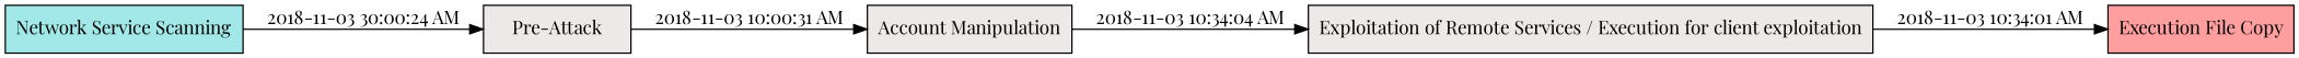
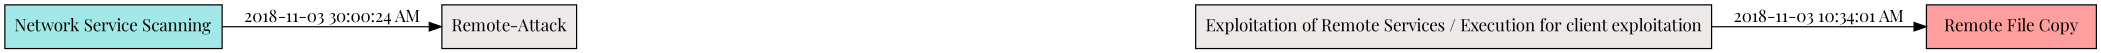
  digraph {
    fontname="Playfair Display"
    rankdir=LR
    splines=polyline
    node [fillcolor="#EEE9E9" fontname="Playfair Display" shape=box style=filled]
    edge [fontname="Playfair Display"]
    n1 [fillcolor="#A2E8E8" label="Network Service Scanning"]
-   n2 [label="Pre-Attack"]
-   n3 [label="Account Manipulation"]
+   n2 [label="Remote-Attack"]
    n4 [label="Exploitation of Remote Services / Execution for client exploitation"]
-   n5 [fillcolor="#FF9E9E" label="Execution File Copy"]
+   n5 [fillcolor="#FF9E9E" label="Remote File Copy"]
    n1 -> n2 [label="2018-11-03 30:00:24 AM"]
-   n2 -> n3 [label="2018-11-03 10:00:31 AM"]
-   n3 -> n4 [label="2018-11-03 10:34:04 AM"]
    n4 -> n5 [label="2018-11-03 10:34:01 AM"]
  }
